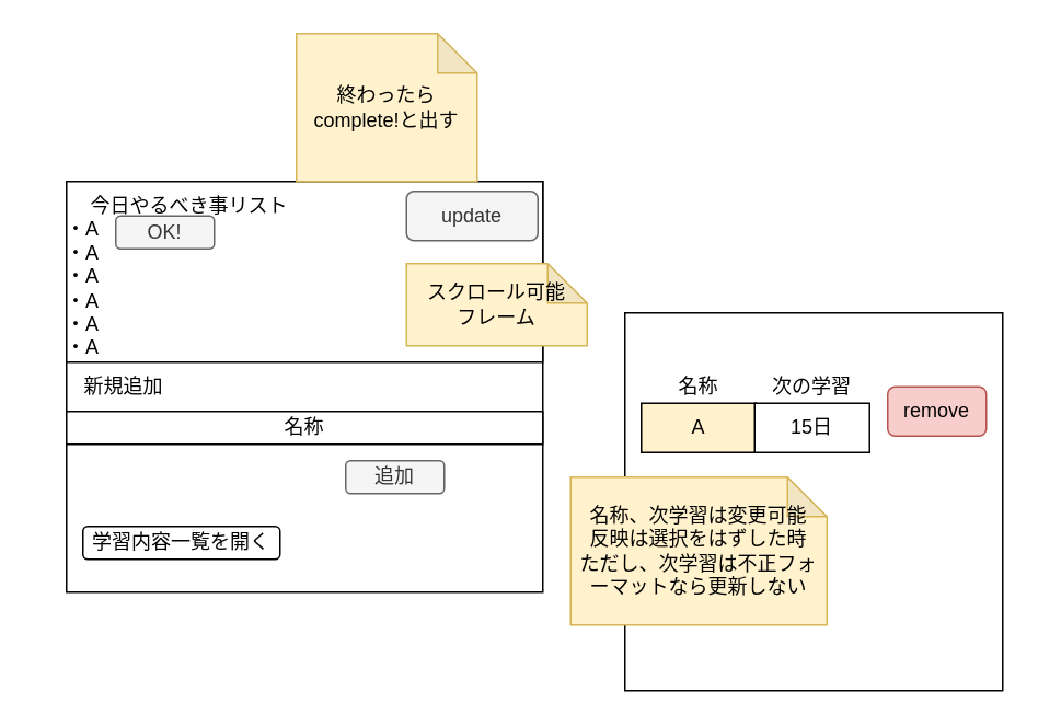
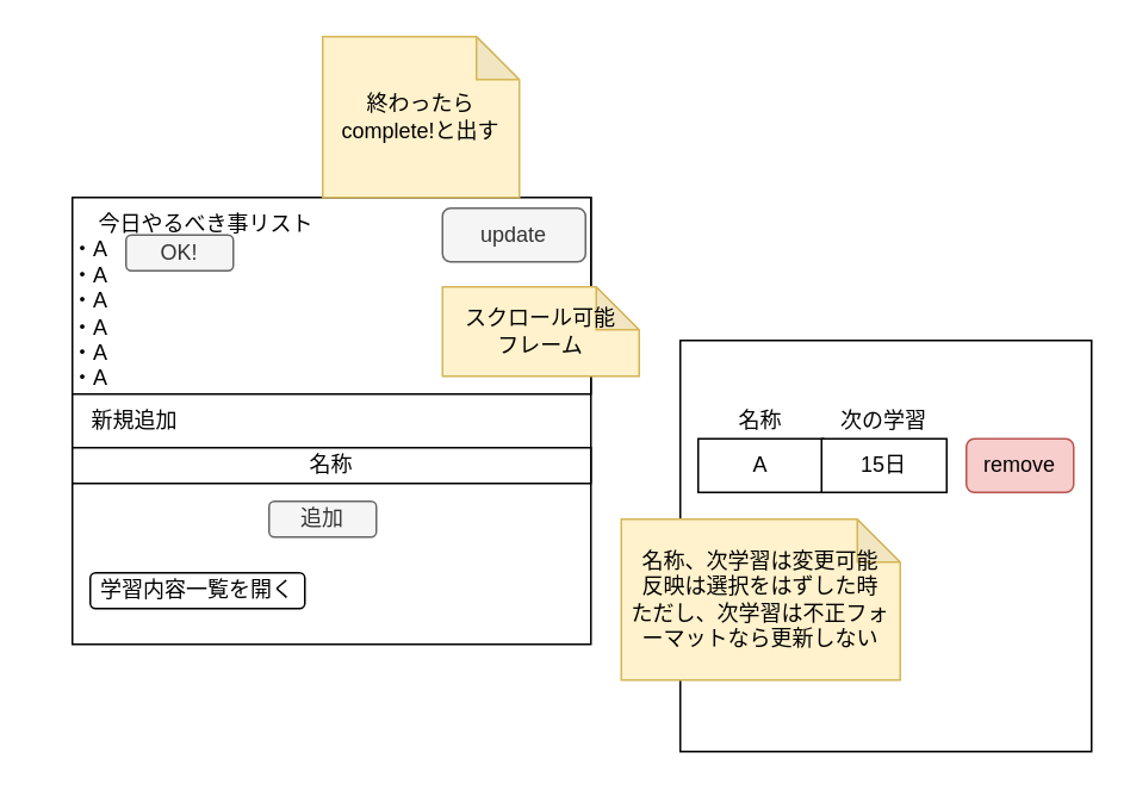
  <mxCell id="0" />
  <mxCell id="1" parent="0" />
  <mxCell id="2" value="" style="rounded=0;whiteSpace=wrap;html=1;" vertex="1" parent="1"><mxGeometry x="40" y="110" width="290" height="250" as="geometry" /></mxCell>
  <mxCell id="3" value="" style="rounded=0;whiteSpace=wrap;html=1;" vertex="1" parent="1"><mxGeometry x="40" y="110" width="290" height="110" as="geometry" /></mxCell>
  <mxCell id="4" value="・A&lt;br style=&quot;border-color: var(--border-color);&quot;&gt;・A&lt;br&gt;・A&lt;br style=&quot;border-color: var(--border-color);&quot;&gt;・A&lt;br&gt;・A&lt;br style=&quot;border-color: var(--border-color);&quot;&gt;・A" style="text;html=1;strokeColor=none;fillColor=none;align=center;verticalAlign=middle;whiteSpace=wrap;rounded=0;" vertex="1" parent="1"><mxGeometry x="20" y="160" width="60" height="30" as="geometry" /></mxCell>
  <mxCell id="5" value="今日やるべき事リスト" style="text;html=1;strokeColor=none;fillColor=none;align=center;verticalAlign=middle;whiteSpace=wrap;rounded=0;" vertex="1" parent="1"><mxGeometry x="20" y="110" width="190" height="30" as="geometry" /></mxCell>
  <mxCell id="6" value="" style="rounded=0;whiteSpace=wrap;html=1;" vertex="1" parent="1"><mxGeometry x="380" y="190" width="230" height="230" as="geometry" /></mxCell>
  <mxCell id="7" value="OK!" style="rounded=1;whiteSpace=wrap;html=1;fillColor=#f5f5f5;fontColor=#333333;strokeColor=#666666;" vertex="1" parent="1"><mxGeometry x="70" y="131" width="60" height="20" as="geometry" /></mxCell>
  <mxCell id="8" value="新規追加" style="text;html=1;strokeColor=none;fillColor=none;align=center;verticalAlign=middle;whiteSpace=wrap;rounded=0;" vertex="1" parent="1"><mxGeometry x="40" y="220" width="70" height="30" as="geometry" /></mxCell>
  <mxCell id="9" value="名称" style="rounded=0;whiteSpace=wrap;html=1;" vertex="1" parent="1"><mxGeometry x="40" y="250" width="290" height="20" as="geometry" /></mxCell>
- <mxCell id="10" value="追加" style="rounded=1;whiteSpace=wrap;html=1;fillColor=#f5f5f5;fontColor=#333333;strokeColor=#666666;" vertex="1" parent="1"><mxGeometry x="210" y="280" width="60" height="20" as="geometry" /></mxCell>
+ <mxCell id="10" value="追加" style="rounded=1;whiteSpace=wrap;html=1;fillColor=#f5f5f5;fontColor=#333333;strokeColor=#666666;" vertex="1" parent="1"><mxGeometry x="150" y="280" width="60" height="20" as="geometry" /></mxCell>
  <mxCell id="11" value="終わったら&lt;br&gt;complete!と出す" style="shape=note;whiteSpace=wrap;html=1;backgroundOutline=1;darkOpacity=0.05;size=24;fillColor=#fff2cc;strokeColor=#d6b656;" vertex="1" parent="1"><mxGeometry x="180" y="20" width="110" height="90" as="geometry" /></mxCell>
- <mxCell id="12" value="A" style="rounded=0;whiteSpace=wrap;html=1;fillColor=#fff2cc;" vertex="1" parent="1"><mxGeometry x="390" y="245" width="70" height="30" as="geometry" /></mxCell>
+ <mxCell id="12" value="A" style="rounded=0;whiteSpace=wrap;html=1;" vertex="1" parent="1"><mxGeometry x="390" y="245" width="70" height="30" as="geometry" /></mxCell>
  <mxCell id="13" value="15日" style="rounded=0;whiteSpace=wrap;html=1;" vertex="1" parent="1"><mxGeometry x="459" y="245" width="70" height="30" as="geometry" /></mxCell>
- <mxCell id="14" value="remove" style="rounded=1;whiteSpace=wrap;html=1;fillColor=#f8cecc;strokeColor=#b85450;" vertex="1" parent="1"><mxGeometry x="540" y="235" width="60" height="30" as="geometry" /></mxCell>
+ <mxCell id="14" value="remove" style="rounded=1;whiteSpace=wrap;html=1;fillColor=#f8cecc;strokeColor=#b85450;" vertex="1" parent="1"><mxGeometry x="540" y="245" width="60" height="30" as="geometry" /></mxCell>
  <mxCell id="15" value="名称" style="text;html=1;strokeColor=none;fillColor=none;align=center;verticalAlign=middle;whiteSpace=wrap;rounded=0;" vertex="1" parent="1"><mxGeometry x="395" y="220" width="60" height="30" as="geometry" /></mxCell>
  <mxCell id="16" value="次の学習" style="text;html=1;strokeColor=none;fillColor=none;align=center;verticalAlign=middle;whiteSpace=wrap;rounded=0;" vertex="1" parent="1"><mxGeometry x="464" y="220" width="60" height="30" as="geometry" /></mxCell>
  <mxCell id="17" value="名称、次学習は変更可能&lt;br&gt;反映は選択をはずした時&lt;br&gt;ただし、次学習は不正フォーマットなら更新しない" style="shape=note;whiteSpace=wrap;html=1;backgroundOutline=1;darkOpacity=0.05;size=24;fillColor=#fff2cc;strokeColor=#d6b656;" vertex="1" parent="1"><mxGeometry x="347" y="290" width="156" height="90" as="geometry" /></mxCell>
  <mxCell id="18" value="update" style="rounded=1;whiteSpace=wrap;html=1;fillColor=#f5f5f5;fontColor=#333333;strokeColor=#666666;" vertex="1" parent="1"><mxGeometry x="247" y="116" width="80" height="30" as="geometry" /></mxCell>
  <mxCell id="19" value="スクロール可能&lt;br&gt;フレーム" style="shape=note;whiteSpace=wrap;html=1;backgroundOutline=1;darkOpacity=0.05;size=24;fillColor=#fff2cc;strokeColor=#d6b656;" vertex="1" parent="1"><mxGeometry x="247" y="160" width="110" height="50" as="geometry" /></mxCell>
  <mxCell id="20" value="学習内容一覧を開く" style="rounded=1;whiteSpace=wrap;html=1;" vertex="1" parent="1"><mxGeometry x="50" y="320" width="120" height="20" as="geometry" /></mxCell>
